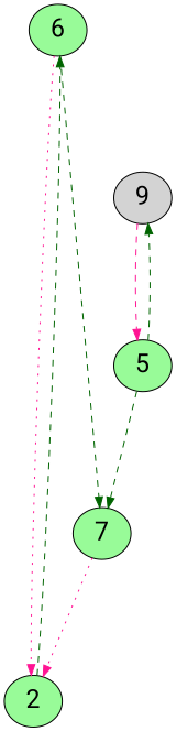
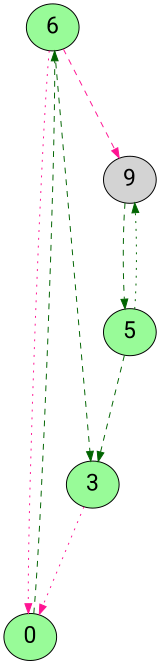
  digraph {
    fontname=Roboto
    fontsize=24
    nodesep=.25
    ranksep=1.5
    node [fillcolor=palegreen fontname=Roboto fontsize=24 style=filled]
    edge [color=darkgreen fontname=Roboto fontsize=24 style=dashed]
    n1 [label=6]
-   0 [label=2]
-   3 [label=7]
+   0
+   3
    n4 [fillcolor=lightgrey label=9]
    5
    n1 -> 0 [color=deeppink style=dotted]
    n1 -> 3
+   n1 -> n4 [color=deeppink]
    0 -> n1
    3 -> 0 [color=deeppink style=dotted]
-   n4 -> 5 [color=deeppink]
+   n4 -> 5
    5 -> 3
-   5 -> n4
+   5 -> n4 [style=dotted]
  }
